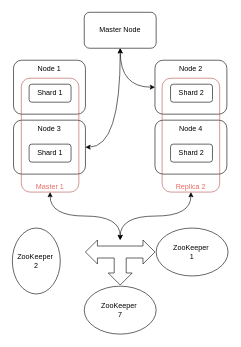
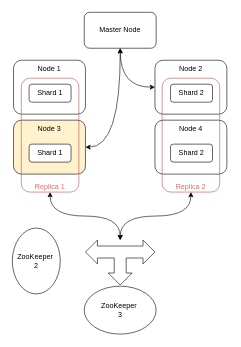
  <mxCell id="0" />
  <mxCell id="1" parent="0" />
- <mxCell id="2" value="ZooKeeper&amp;nbsp;&lt;br&gt;7" style="ellipse;whiteSpace=wrap;html=1;" vertex="1" parent="1"><mxGeometry y="477" width="120" height="80" as="geometry" x="140" /></mxCell>
- <mxCell id="3" value="ZooKeeper&amp;nbsp;&lt;br&gt;1" style="ellipse;whiteSpace=wrap;html=1;" vertex="1" parent="1"><mxGeometry x="260" y="380" width="120" height="80" as="geometry" /></mxCell>
+ <mxCell id="2" value="ZooKeeper&amp;nbsp;&lt;br&gt;3" style="ellipse;whiteSpace=wrap;html=1;" vertex="1" parent="1"><mxGeometry y="477" width="120" height="80" as="geometry" x="140" /></mxCell>
  <mxCell id="4" value="ZooKeeper&amp;nbsp;&lt;br&gt;2" style="ellipse;whiteSpace=wrap;html=1;" vertex="1" parent="1"><mxGeometry x="20" y="380" width="80" height="110" as="geometry" /></mxCell>
  <mxCell id="5" value="" style="html=1;shadow=0;dashed=0;align=center;verticalAlign=middle;shape=mxgraph.arrows2.triadArrow;dy=10;dx=20;arrowHead=40;rotation=-180;" vertex="1" parent="1"><mxGeometry x="142" y="400" width="116" height="75" as="geometry" /></mxCell>
  <mxCell id="6" style="edgeStyle=orthogonalEdgeStyle;curved=1;rounded=0;orthogonalLoop=1;jettySize=auto;html=1;startArrow=classic;startFill=1;exitX=0.5;exitY=1;exitDx=0;exitDy=0;" edge="1" parent="1" source="20" target="5"><mxGeometry relative="1" as="geometry" /></mxCell>
  <mxCell id="7" style="edgeStyle=orthogonalEdgeStyle;curved=1;rounded=0;orthogonalLoop=1;jettySize=auto;html=1;startArrow=classic;startFill=1;exitX=0.5;exitY=1;exitDx=0;exitDy=0;" edge="1" parent="1" source="14" target="5"><mxGeometry relative="1" as="geometry" /></mxCell>
  <mxCell id="8" value="Master Node" style="rounded=1;whiteSpace=wrap;html=1;verticalAlign=middle;" vertex="1" parent="1"><mxGeometry y="20" width="120" height="60" as="geometry" x="140" /></mxCell>
  <mxCell id="9" value="" style="group" vertex="1" connectable="0" parent="1"><mxGeometry x="258" y="100" width="120" height="220" as="geometry" /></mxCell>
  <mxCell id="10" value="Node 2&lt;br&gt;" style="rounded=1;whiteSpace=wrap;html=1;verticalAlign=top;" vertex="1" parent="9"><mxGeometry width="120" height="90" as="geometry" /></mxCell>
  <mxCell id="11" value="Shard 2&lt;br&gt;" style="rounded=1;whiteSpace=wrap;html=1;verticalAlign=top;" vertex="1" parent="9"><mxGeometry x="26" y="40" width="70" height="30" as="geometry" /></mxCell>
  <mxCell id="12" value="Node 4&lt;br&gt;" style="rounded=1;whiteSpace=wrap;html=1;verticalAlign=top;" vertex="1" parent="9"><mxGeometry y="100" width="120" height="90" as="geometry" /></mxCell>
  <mxCell id="13" value="Shard 2&lt;br&gt;" style="rounded=1;whiteSpace=wrap;html=1;verticalAlign=top;" vertex="1" parent="9"><mxGeometry x="26" y="140" width="70" height="30" as="geometry" /></mxCell>
  <mxCell id="14" value="&lt;font color=&quot;#ea6b66&quot;&gt;&lt;br&gt;&lt;br&gt;&lt;br&gt;&lt;br&gt;&lt;br&gt;&lt;br&gt;&lt;br&gt;&lt;br&gt;&lt;br&gt;Replica 2&lt;/font&gt;" style="rounded=1;whiteSpace=wrap;html=1;verticalAlign=bottom;strokeColor=#b85450;fillColor=none;" vertex="1" parent="9"><mxGeometry x="12" y="30" width="96" height="190" as="geometry" /></mxCell>
  <mxCell id="15" value="" style="group" vertex="1" connectable="0" parent="1"><mxGeometry x="22" y="100" width="120" height="220" as="geometry" /></mxCell>
  <mxCell id="16" value="Node 1&lt;br&gt;" style="rounded=1;whiteSpace=wrap;html=1;verticalAlign=top;" vertex="1" parent="15"><mxGeometry width="120" height="90" as="geometry" /></mxCell>
  <mxCell id="17" value="Shard 1" style="rounded=1;whiteSpace=wrap;html=1;verticalAlign=top;" vertex="1" parent="15"><mxGeometry x="26" y="40" width="70" height="30" as="geometry" /></mxCell>
- <mxCell id="18" value="Node 3" style="rounded=1;whiteSpace=wrap;html=1;verticalAlign=top;" vertex="1" parent="15"><mxGeometry y="100" width="120" height="90" as="geometry" /></mxCell>
+ <mxCell id="18" value="Node 3" style="rounded=1;whiteSpace=wrap;html=1;verticalAlign=top;fillColor=#fff2cc;" vertex="1" parent="15"><mxGeometry y="100" width="120" height="90" as="geometry" /></mxCell>
  <mxCell id="19" value="Shard 1" style="rounded=1;whiteSpace=wrap;html=1;verticalAlign=top;" vertex="1" parent="15"><mxGeometry x="26" y="140" width="70" height="30" as="geometry" /></mxCell>
- <mxCell id="20" value="&lt;font color=&quot;#ea6b66&quot;&gt;&lt;br&gt;&lt;br&gt;&lt;br&gt;&lt;br&gt;&lt;br&gt;&lt;br&gt;&lt;br&gt;&lt;br&gt;&lt;br&gt;Master 1&lt;/font&gt;" style="rounded=1;whiteSpace=wrap;html=1;verticalAlign=bottom;strokeColor=#b85450;fillColor=none;" vertex="1" parent="15"><mxGeometry x="13" y="30" width="96" height="190" as="geometry" /></mxCell>
+ <mxCell id="20" value="&lt;font color=&quot;#ea6b66&quot;&gt;&lt;br&gt;&lt;br&gt;&lt;br&gt;&lt;br&gt;&lt;br&gt;&lt;br&gt;&lt;br&gt;&lt;br&gt;&lt;br&gt;Replica 1&lt;/font&gt;" style="rounded=1;whiteSpace=wrap;html=1;verticalAlign=bottom;strokeColor=#b85450;fillColor=none;" vertex="1" parent="15"><mxGeometry x="13" y="30" width="96" height="190" as="geometry" /></mxCell>
  <mxCell id="21" style="edgeStyle=orthogonalEdgeStyle;curved=1;rounded=0;orthogonalLoop=1;jettySize=auto;html=1;startArrow=classic;startFill=1;" edge="1" parent="1" source="10"><mxGeometry relative="1" as="geometry"><mxPoint x="200" y="80" as="targetPoint" /></mxGeometry></mxCell>
  <mxCell id="22" style="edgeStyle=orthogonalEdgeStyle;curved=1;rounded=0;orthogonalLoop=1;jettySize=auto;html=1;startArrow=classic;startFill=1;" edge="1" parent="1" source="18"><mxGeometry relative="1" as="geometry"><mxPoint x="200" y="80" as="targetPoint" /></mxGeometry></mxCell>
